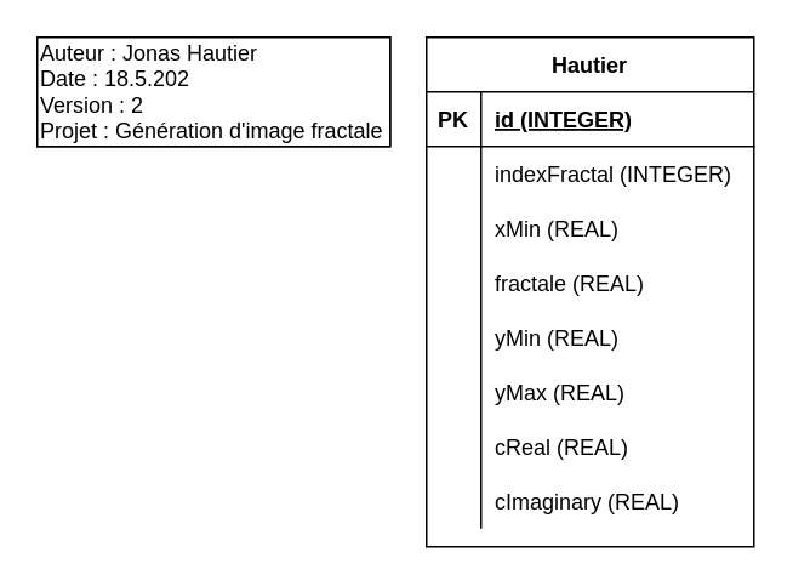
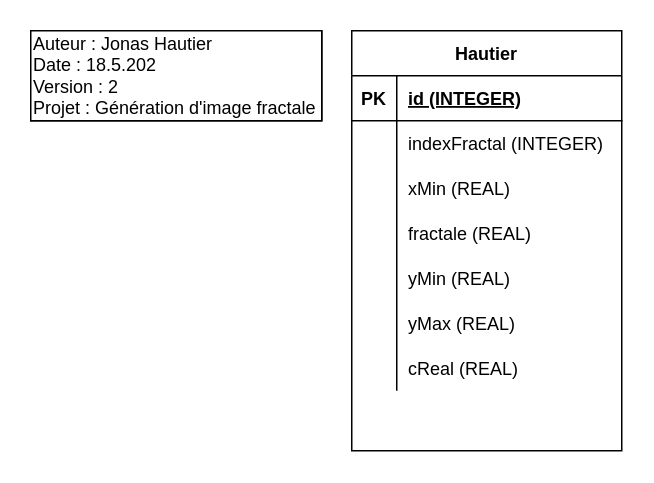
  <mxCell id="0" />
  <mxCell id="1" parent="0" />
  <mxCell id="2" value="&lt;div&gt;Auteur : Jonas Hautier&lt;/div&gt;&lt;div&gt;Date : 04.5.202&lt;/div&gt;&lt;div&gt;Version : 1&lt;/div&gt;&lt;div&gt;Projet :&amp;nbsp;Génération d'image fractale&lt;br&gt;&lt;/div&gt;" style="rounded=0;whiteSpace=wrap;html=1;align=left;" parent="1" vertex="1"><mxGeometry x="20" width="194" height="60" as="geometry" y="20" /></mxCell>
  <mxCell id="3" value="&lt;div&gt;Auteur : Jonas Hautier&lt;/div&gt;&lt;div&gt;Date : 18.5.202&lt;/div&gt;&lt;div&gt;Version : 2&lt;br&gt;&lt;/div&gt;&lt;div&gt;Projet :&amp;nbsp;Génération d'image fractale&lt;br&gt;&lt;/div&gt;" style="rounded=0;whiteSpace=wrap;html=1;align=left;" parent="1" vertex="1"><mxGeometry x="20" width="194" height="60" as="geometry" y="20" /></mxCell>
  <mxCell id="4" value="Hautier" style="shape=table;startSize=30;container=1;collapsible=1;childLayout=tableLayout;fixedRows=1;rowLines=0;fontStyle=1;align=center;resizeLast=1;" parent="1" vertex="1"><mxGeometry x="234" width="180" height="280" as="geometry" y="20" /></mxCell>
  <mxCell id="5" value="" style="shape=partialRectangle;collapsible=0;dropTarget=0;pointerEvents=0;fillColor=none;top=0;left=0;bottom=1;right=0;points=[[0,0.5],[1,0.5]];portConstraint=eastwest;" parent="4" vertex="1"><mxGeometry y="30" width="180" height="30" as="geometry" /></mxCell>
  <mxCell id="6" value="PK" style="shape=partialRectangle;connectable=0;fillColor=none;top=0;left=0;bottom=0;right=0;fontStyle=1;overflow=hidden;" parent="5" vertex="1"><mxGeometry width="30" height="30" as="geometry" /></mxCell>
  <mxCell id="7" value="id (INTEGER)" style="shape=partialRectangle;connectable=0;fillColor=none;top=0;left=0;bottom=0;right=0;align=left;spacingLeft=6;fontStyle=5;overflow=hidden;" parent="5" vertex="1"><mxGeometry x="30" width="150" height="30" as="geometry" /></mxCell>
  <mxCell id="8" value="" style="shape=partialRectangle;collapsible=0;dropTarget=0;pointerEvents=0;fillColor=none;top=0;left=0;bottom=0;right=0;points=[[0,0.5],[1,0.5]];portConstraint=eastwest;" parent="4" vertex="1"><mxGeometry y="60" width="180" height="30" as="geometry" /></mxCell>
  <mxCell id="9" value="" style="shape=partialRectangle;connectable=0;fillColor=none;top=0;left=0;bottom=0;right=0;editable=1;overflow=hidden;" parent="8" vertex="1"><mxGeometry width="30" height="30" as="geometry" /></mxCell>
  <mxCell id="10" value="indexFractal (INTEGER)" style="shape=partialRectangle;connectable=0;fillColor=none;top=0;left=0;bottom=0;right=0;align=left;spacingLeft=6;overflow=hidden;" parent="8" vertex="1"><mxGeometry x="30" width="150" height="30" as="geometry" /></mxCell>
  <mxCell id="11" value="" style="shape=partialRectangle;collapsible=0;dropTarget=0;pointerEvents=0;fillColor=none;top=0;left=0;bottom=0;right=0;points=[[0,0.5],[1,0.5]];portConstraint=eastwest;" parent="4" vertex="1"><mxGeometry y="90" width="180" height="30" as="geometry" /></mxCell>
  <mxCell id="12" value="" style="shape=partialRectangle;connectable=0;fillColor=none;top=0;left=0;bottom=0;right=0;editable=1;overflow=hidden;" parent="11" vertex="1"><mxGeometry width="30" height="30" as="geometry" /></mxCell>
  <mxCell id="13" value="xMin (REAL)" style="shape=partialRectangle;connectable=0;fillColor=none;top=0;left=0;bottom=0;right=0;align=left;spacingLeft=6;overflow=hidden;" parent="11" vertex="1"><mxGeometry x="30" width="150" height="30" as="geometry" /></mxCell>
  <mxCell id="14" value="" style="shape=partialRectangle;collapsible=0;dropTarget=0;pointerEvents=0;fillColor=none;top=0;left=0;bottom=0;right=0;points=[[0,0.5],[1,0.5]];portConstraint=eastwest;" parent="4" vertex="1"><mxGeometry y="120" width="180" height="30" as="geometry" /></mxCell>
  <mxCell id="15" value="" style="shape=partialRectangle;connectable=0;fillColor=none;top=0;left=0;bottom=0;right=0;editable=1;overflow=hidden;" parent="14" vertex="1"><mxGeometry width="30" height="30" as="geometry" /></mxCell>
  <mxCell id="16" value="fractale (REAL)" style="shape=partialRectangle;connectable=0;fillColor=none;top=0;left=0;bottom=0;right=0;align=left;spacingLeft=6;overflow=hidden;" parent="14" vertex="1"><mxGeometry x="30" width="150" height="30" as="geometry" /></mxCell>
  <mxCell id="17" value="" style="shape=partialRectangle;collapsible=0;dropTarget=0;pointerEvents=0;fillColor=none;top=0;left=0;bottom=0;right=0;points=[[0,0.5],[1,0.5]];portConstraint=eastwest;" parent="4" vertex="1"><mxGeometry y="150" width="180" height="30" as="geometry" /></mxCell>
  <mxCell id="18" value="" style="shape=partialRectangle;connectable=0;fillColor=none;top=0;left=0;bottom=0;right=0;editable=1;overflow=hidden;" parent="17" vertex="1"><mxGeometry width="30" height="30" as="geometry" /></mxCell>
  <mxCell id="19" value="yMin (REAL)" style="shape=partialRectangle;connectable=0;fillColor=none;top=0;left=0;bottom=0;right=0;align=left;spacingLeft=6;overflow=hidden;" parent="17" vertex="1"><mxGeometry x="30" width="150" height="30" as="geometry" /></mxCell>
  <mxCell id="20" value="" style="shape=partialRectangle;collapsible=0;dropTarget=0;pointerEvents=0;fillColor=none;top=0;left=0;bottom=0;right=0;points=[[0,0.5],[1,0.5]];portConstraint=eastwest;" parent="4" vertex="1"><mxGeometry y="180" width="180" height="30" as="geometry" /></mxCell>
  <mxCell id="21" value="" style="shape=partialRectangle;connectable=0;fillColor=none;top=0;left=0;bottom=0;right=0;editable=1;overflow=hidden;" parent="20" vertex="1"><mxGeometry width="30" height="30" as="geometry" /></mxCell>
  <mxCell id="22" value="yMax (REAL)" style="shape=partialRectangle;connectable=0;fillColor=none;top=0;left=0;bottom=0;right=0;align=left;spacingLeft=6;overflow=hidden;" parent="20" vertex="1"><mxGeometry x="30" width="150" height="30" as="geometry" /></mxCell>
  <mxCell id="23" value="" style="shape=partialRectangle;collapsible=0;dropTarget=0;pointerEvents=0;fillColor=none;top=0;left=0;bottom=0;right=0;points=[[0,0.5],[1,0.5]];portConstraint=eastwest;" parent="4" vertex="1"><mxGeometry y="210" width="180" height="30" as="geometry" /></mxCell>
  <mxCell id="24" value="" style="shape=partialRectangle;connectable=0;fillColor=none;top=0;left=0;bottom=0;right=0;editable=1;overflow=hidden;" parent="23" vertex="1"><mxGeometry width="30" height="30" as="geometry" /></mxCell>
  <mxCell id="25" value="cReal (REAL)" style="shape=partialRectangle;connectable=0;fillColor=none;top=0;left=0;bottom=0;right=0;align=left;spacingLeft=6;overflow=hidden;" parent="23" vertex="1"><mxGeometry x="30" width="150" height="30" as="geometry" /></mxCell>
  <mxCell id="26" value="" style="shape=partialRectangle;collapsible=0;dropTarget=0;pointerEvents=0;fillColor=none;top=0;left=0;bottom=0;right=0;points=[[0,0.5],[1,0.5]];portConstraint=eastwest;" parent="4" vertex="1"><mxGeometry y="240" width="180" height="30" as="geometry" /></mxCell>
  <mxCell id="27" value="" style="shape=partialRectangle;connectable=0;fillColor=none;top=0;left=0;bottom=0;right=0;editable=1;overflow=hidden;" parent="26" vertex="1"><mxGeometry width="30" height="30" as="geometry" /></mxCell>
- <mxCell id="28" value="cImaginary (REAL)" style="shape=partialRectangle;connectable=0;fillColor=none;top=0;left=0;bottom=0;right=0;align=left;spacingLeft=6;overflow=hidden;" parent="26" vertex="1"><mxGeometry x="30" width="150" height="30" as="geometry" /></mxCell>
